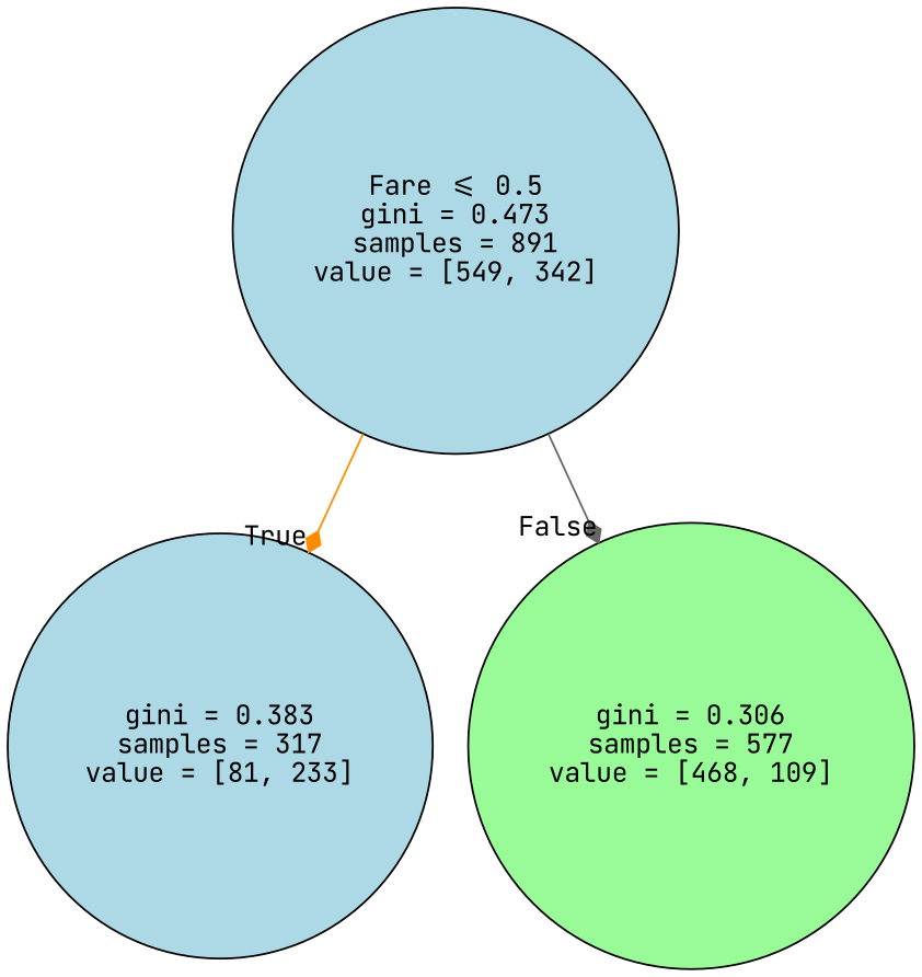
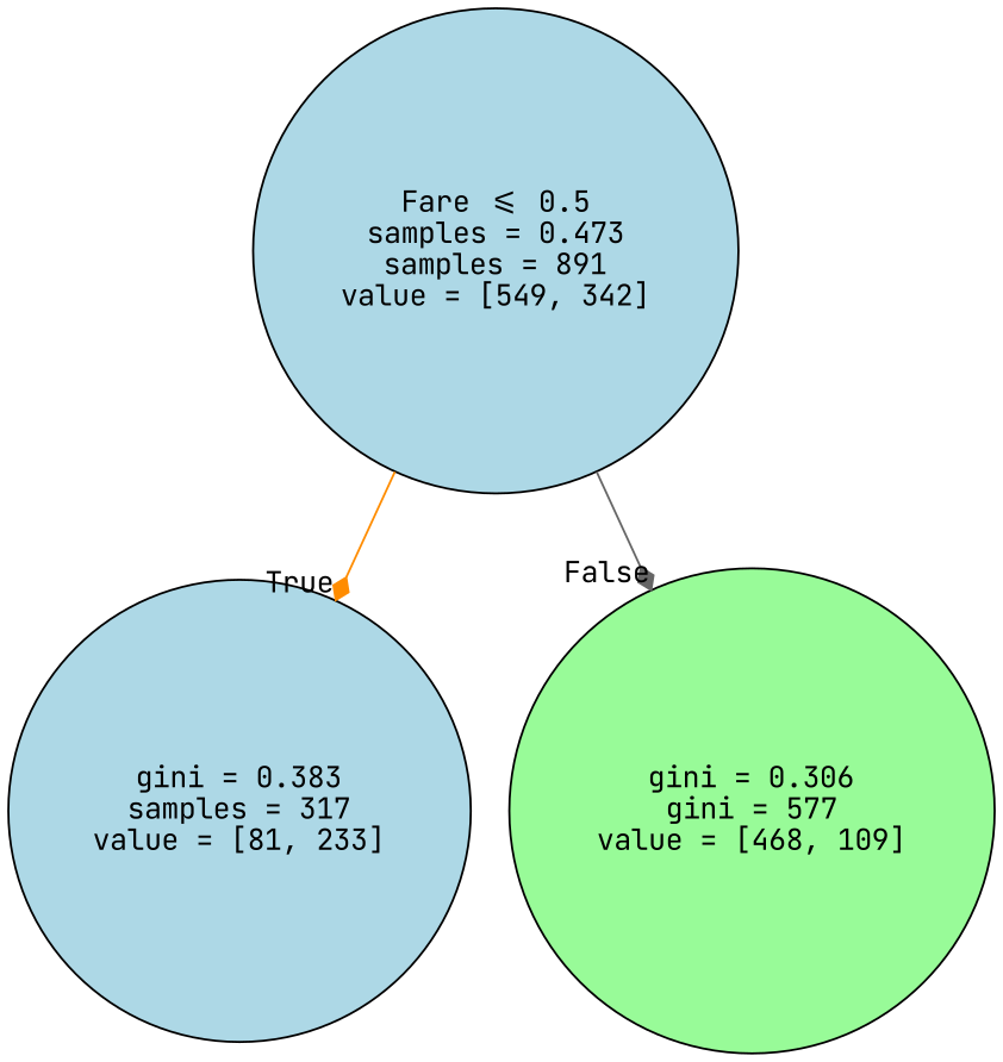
  digraph {
    fontname="JetBrains Mono"
    node [fillcolor=lightblue fontname="JetBrains Mono" shape=circle style=filled]
    edge [arrowhead=diamond fontname="JetBrains Mono" labeldistance=2.5]
-   n1 [label="Fare <= 0.5\ngini = 0.473\nsamples = 891\nvalue = [549, 342]"]
+   n1 [label="Fare <= 0.5\nsamples = 0.473\nsamples = 891\nvalue = [549, 342]"]
    n2 [label="gini = 0.383\nsamples = 317\nvalue = [81, 233]"]
-   n3 [fillcolor=palegreen label="gini = 0.306\nsamples = 577\nvalue = [468, 109]"]
+   n3 [fillcolor=palegreen label="gini = 0.306\ngini = 577\nvalue = [468, 109]"]
    n1 -> n2 [color=darkorange headlabel=True labelangle=45]
    n1 -> n3 [color=gray40 headlabel=False labelangle=-45]
  }
